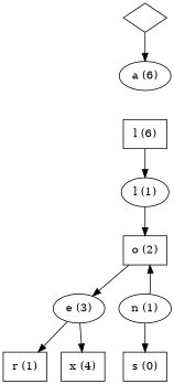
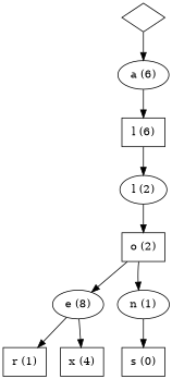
  digraph {
    node [shape=box]
    n1 [label=" " shape=diamond]
    n2 [label="a (6)" shape=""]
    n3 [label="l (6)"]
-   n4 [label="l (1)" shape=""]
-   n5 [label="e (3)" shape=""]
+   n4 [label="l (2)" shape=""]
+   n5 [label="e (8)" shape=""]
    n6 [label="r (1)"]
    n7 [label="x (4)"]
    n8 [label="o (2)"]
    n9 [label="n (1)" shape=""]
    n10 [label="s (0)"]
    n1 -> n2
+   n2 -> n3
    n3 -> n4
    n4 -> n8
    n5 -> n6
    n5 -> n7
    n8 -> n5
-   n9 -> n8
+   n8 -> n9
    n9 -> n10
  }
